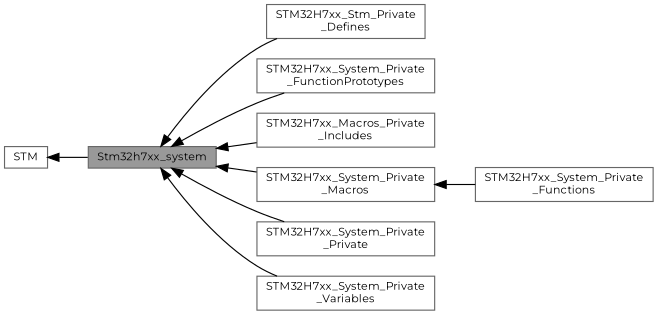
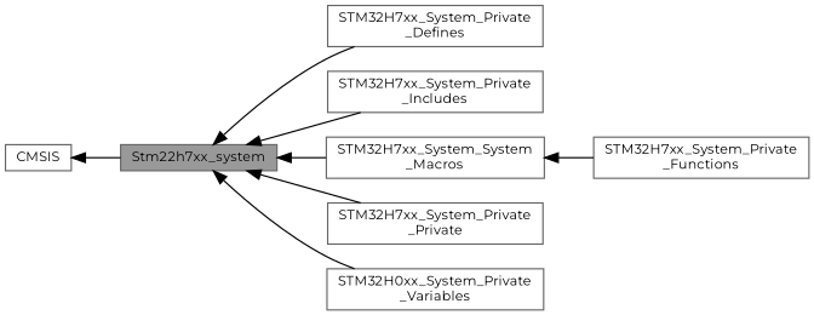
  digraph {
    fontname=Montserrat
    rankdir=LR
    node [color=grey40 fillcolor=white fontname=Montserrat fontsize=10 shape=box style=filled]
    edge [dir=back fontname=Montserrat fontsize=10 labelfontname=Helvetica labelfontsize=10 shape=plaintext style=solid]
-   n1 [height=0.2 label=STM width=0.4]
-   n2 [color=gray40 fillcolor=grey60 fontcolor=black height=0.2 label=Stm32h7xx_system width=0.4]
-   n3 [height=0.2 label="STM32H7xx_Stm_Private\l_Defines" width=0.4]
-   n4 [height=0.2 label="STM32H7xx_System_Private\l_FunctionPrototypes" width=0.4]
-   n5 [height=0.2 label="STM32H7xx_Macros_Private\l_Includes" width=0.4]
-   n6 [height=0.2 label="STM32H7xx_System_Private\l_Macros" width=0.4]
+   n1 [height=0.2 label=CMSIS width=0.4]
+   n2 [color=gray40 fillcolor=grey60 fontcolor=black height=0.2 label=Stm22h7xx_system width=0.4]
+   n3 [height=0.2 label="STM32H7xx_System_Private\l_Defines" width=0.4]
+   n5 [height=0.2 label="STM32H7xx_System_Private\l_Includes" width=0.4]
+   n6 [height=0.2 label="STM32H7xx_System_System\l_Macros" width=0.4]
    n7 [height=0.2 label="STM32H7xx_System_Private\l_Private" width=0.4]
-   n8 [height=0.2 label="STM32H7xx_System_Private\l_Variables" width=0.4]
+   n8 [height=0.2 label="STM32H0xx_System_Private\l_Variables" width=0.4]
    n9 [height=0.2 label="STM32H7xx_System_Private\l_Functions" width=0.4]
    n1 -> n2
    n2 -> n3
-   n2 -> n4
    n2 -> n5
    n2 -> n6
    n2 -> n7
    n2 -> n8
    n6 -> n9
  }
